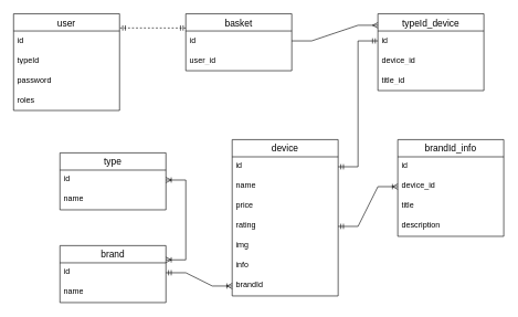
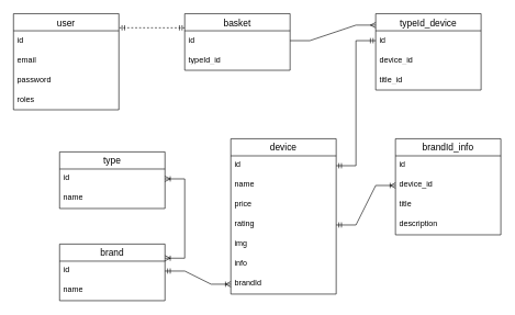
  <mxCell id="0" />
  <mxCell id="1" parent="0" />
  <mxCell id="2" value="user" style="swimlane;fontStyle=0;childLayout=stackLayout;horizontal=1;startSize=26;horizontalStack=0;resizeParent=1;resizeParentMax=0;resizeLast=0;collapsible=1;marginBottom=0;align=center;fontSize=14;" vertex="1" parent="1"><mxGeometry x="20" y="20" width="160" height="146" as="geometry"><mxRectangle x="40" y="250" width="70" height="30" as="alternateBounds" /></mxGeometry></mxCell>
  <mxCell id="3" value="id" style="text;strokeColor=none;fillColor=none;spacingLeft=4;spacingRight=4;overflow=hidden;rotatable=0;points=[[0,0.5],[1,0.5]];portConstraint=eastwest;fontSize=12;whiteSpace=wrap;html=1;" vertex="1" parent="2"><mxGeometry y="26" width="160" height="30" as="geometry" /></mxCell>
- <mxCell id="4" value="typeId&lt;br&gt;" style="text;strokeColor=none;fillColor=none;spacingLeft=4;spacingRight=4;overflow=hidden;rotatable=0;points=[[0,0.5],[1,0.5]];portConstraint=eastwest;fontSize=12;whiteSpace=wrap;html=1;" vertex="1" parent="2"><mxGeometry y="56" width="160" height="30" as="geometry" /></mxCell>
+ <mxCell id="4" value="email&lt;br&gt;" style="text;strokeColor=none;fillColor=none;spacingLeft=4;spacingRight=4;overflow=hidden;rotatable=0;points=[[0,0.5],[1,0.5]];portConstraint=eastwest;fontSize=12;whiteSpace=wrap;html=1;" vertex="1" parent="2"><mxGeometry y="56" width="160" height="30" as="geometry" /></mxCell>
  <mxCell id="5" value="password" style="text;strokeColor=none;fillColor=none;spacingLeft=4;spacingRight=4;overflow=hidden;rotatable=0;points=[[0,0.5],[1,0.5]];portConstraint=eastwest;fontSize=12;whiteSpace=wrap;html=1;" vertex="1" parent="2"><mxGeometry y="86" width="160" height="30" as="geometry" /></mxCell>
  <mxCell id="6" value="roles" style="text;strokeColor=none;fillColor=none;spacingLeft=4;spacingRight=4;overflow=hidden;rotatable=0;points=[[0,0.5],[1,0.5]];portConstraint=eastwest;fontSize=12;whiteSpace=wrap;html=1;" vertex="1" parent="2"><mxGeometry y="116" width="160" height="30" as="geometry" /></mxCell>
  <mxCell id="7" value="basket" style="swimlane;fontStyle=0;childLayout=stackLayout;horizontal=1;startSize=26;horizontalStack=0;resizeParent=1;resizeParentMax=0;resizeLast=0;collapsible=1;marginBottom=0;align=center;fontSize=14;" vertex="1" parent="1"><mxGeometry x="280" y="20" width="160" height="86" as="geometry" /></mxCell>
  <mxCell id="8" value="id" style="text;strokeColor=none;fillColor=none;spacingLeft=4;spacingRight=4;overflow=hidden;rotatable=0;points=[[0,0.5],[1,0.5]];portConstraint=eastwest;fontSize=12;whiteSpace=wrap;html=1;" vertex="1" parent="7"><mxGeometry y="26" width="160" height="30" as="geometry" /></mxCell>
- <mxCell id="9" value="user_id&lt;br&gt;" style="text;strokeColor=none;fillColor=none;spacingLeft=4;spacingRight=4;overflow=hidden;rotatable=0;points=[[0,0.5],[1,0.5]];portConstraint=eastwest;fontSize=12;whiteSpace=wrap;html=1;" vertex="1" parent="7"><mxGeometry y="56" width="160" height="30" as="geometry" /></mxCell>
+ <mxCell id="9" value="typeId_id&lt;br&gt;" style="text;strokeColor=none;fillColor=none;spacingLeft=4;spacingRight=4;overflow=hidden;rotatable=0;points=[[0,0.5],[1,0.5]];portConstraint=eastwest;fontSize=12;whiteSpace=wrap;html=1;" vertex="1" parent="7"><mxGeometry y="56" width="160" height="30" as="geometry" /></mxCell>
  <mxCell id="10" value="" style="edgeStyle=entityRelationEdgeStyle;fontSize=12;html=1;endArrow=ERmandOne;startArrow=ERmandOne;rounded=0;entryX=0;entryY=0.25;entryDx=0;entryDy=0;exitX=1.005;exitY=0.147;exitDx=0;exitDy=0;exitPerimeter=0;dashed=1;" edge="1" parent="1" source="2" target="7"><mxGeometry width="100" height="100" relative="1" as="geometry"><mxPoint x="190" y="40" as="sourcePoint" /><mxPoint x="290" y="-60" as="targetPoint" /></mxGeometry></mxCell>
  <mxCell id="11" value="device" style="swimlane;fontStyle=0;childLayout=stackLayout;horizontal=1;startSize=26;horizontalStack=0;resizeParent=1;resizeParentMax=0;resizeLast=0;collapsible=1;marginBottom=0;align=center;fontSize=14;" vertex="1" parent="1"><mxGeometry x="350" y="210" width="160" height="236" as="geometry" /></mxCell>
  <mxCell id="12" value="id" style="text;strokeColor=none;fillColor=none;spacingLeft=4;spacingRight=4;overflow=hidden;rotatable=0;points=[[0,0.5],[1,0.5]];portConstraint=eastwest;fontSize=12;whiteSpace=wrap;html=1;" vertex="1" parent="11"><mxGeometry y="26" width="160" height="30" as="geometry" /></mxCell>
  <mxCell id="13" value="name&lt;span style=&quot;white-space: pre;&quot;&gt;&#09;&lt;/span&gt;" style="text;strokeColor=none;fillColor=none;spacingLeft=4;spacingRight=4;overflow=hidden;rotatable=0;points=[[0,0.5],[1,0.5]];portConstraint=eastwest;fontSize=12;whiteSpace=wrap;html=1;" vertex="1" parent="11"><mxGeometry y="56" width="160" height="30" as="geometry" /></mxCell>
  <mxCell id="14" value="price&lt;br&gt;" style="text;strokeColor=none;fillColor=none;spacingLeft=4;spacingRight=4;overflow=hidden;rotatable=0;points=[[0,0.5],[1,0.5]];portConstraint=eastwest;fontSize=12;whiteSpace=wrap;html=1;" vertex="1" parent="11"><mxGeometry y="86" width="160" height="30" as="geometry" /></mxCell>
  <mxCell id="15" value="rating" style="text;strokeColor=none;fillColor=none;spacingLeft=4;spacingRight=4;overflow=hidden;rotatable=0;points=[[0,0.5],[1,0.5]];portConstraint=eastwest;fontSize=12;whiteSpace=wrap;html=1;" vertex="1" parent="11"><mxGeometry y="116" width="160" height="30" as="geometry" /></mxCell>
  <mxCell id="16" value="img&lt;br&gt;" style="text;strokeColor=none;fillColor=none;spacingLeft=4;spacingRight=4;overflow=hidden;rotatable=0;points=[[0,0.5],[1,0.5]];portConstraint=eastwest;fontSize=12;whiteSpace=wrap;html=1;" vertex="1" parent="11"><mxGeometry y="146" width="160" height="30" as="geometry" /></mxCell>
  <mxCell id="17" value="info" style="text;strokeColor=none;fillColor=none;spacingLeft=4;spacingRight=4;overflow=hidden;rotatable=0;points=[[0,0.5],[1,0.5]];portConstraint=eastwest;fontSize=12;whiteSpace=wrap;html=1;" vertex="1" parent="11"><mxGeometry y="176" width="160" height="30" as="geometry" /></mxCell>
  <mxCell id="18" value="brandId&lt;br&gt;" style="text;strokeColor=none;fillColor=none;spacingLeft=4;spacingRight=4;overflow=hidden;rotatable=0;points=[[0,0.5],[1,0.5]];portConstraint=eastwest;fontSize=12;whiteSpace=wrap;html=1;" vertex="1" parent="11"><mxGeometry y="206" width="160" height="30" as="geometry" /></mxCell>
  <mxCell id="19" value="brand" style="swimlane;fontStyle=0;childLayout=stackLayout;horizontal=1;startSize=26;horizontalStack=0;resizeParent=1;resizeParentMax=0;resizeLast=0;collapsible=1;marginBottom=0;align=center;fontSize=14;" vertex="1" parent="1"><mxGeometry x="90" y="370" width="160" height="86" as="geometry" /></mxCell>
  <mxCell id="20" value="id" style="text;strokeColor=none;fillColor=none;spacingLeft=4;spacingRight=4;overflow=hidden;rotatable=0;points=[[0,0.5],[1,0.5]];portConstraint=eastwest;fontSize=12;whiteSpace=wrap;html=1;" vertex="1" parent="19"><mxGeometry y="26" width="160" height="30" as="geometry" /></mxCell>
  <mxCell id="21" value="name" style="text;strokeColor=none;fillColor=none;spacingLeft=4;spacingRight=4;overflow=hidden;rotatable=0;points=[[0,0.5],[1,0.5]];portConstraint=eastwest;fontSize=12;whiteSpace=wrap;html=1;" vertex="1" parent="19"><mxGeometry y="56" width="160" height="30" as="geometry" /></mxCell>
  <mxCell id="22" value="type" style="swimlane;fontStyle=0;childLayout=stackLayout;horizontal=1;startSize=26;horizontalStack=0;resizeParent=1;resizeParentMax=0;resizeLast=0;collapsible=1;marginBottom=0;align=center;fontSize=14;" vertex="1" parent="1"><mxGeometry x="90" y="230" width="160" height="86" as="geometry" /></mxCell>
  <mxCell id="23" value="id" style="text;strokeColor=none;fillColor=none;spacingLeft=4;spacingRight=4;overflow=hidden;rotatable=0;points=[[0,0.5],[1,0.5]];portConstraint=eastwest;fontSize=12;whiteSpace=wrap;html=1;" vertex="1" parent="22"><mxGeometry y="26" width="160" height="30" as="geometry" /></mxCell>
  <mxCell id="24" value="name" style="text;strokeColor=none;fillColor=none;spacingLeft=4;spacingRight=4;overflow=hidden;rotatable=0;points=[[0,0.5],[1,0.5]];portConstraint=eastwest;fontSize=12;whiteSpace=wrap;html=1;" vertex="1" parent="22"><mxGeometry y="56" width="160" height="30" as="geometry" /></mxCell>
  <mxCell id="25" value="" style="edgeStyle=entityRelationEdgeStyle;fontSize=12;html=1;endArrow=ERoneToMany;startArrow=ERmandOne;rounded=0;exitX=1;exitY=0.5;exitDx=0;exitDy=0;entryX=0;entryY=0.5;entryDx=0;entryDy=0;" edge="1" parent="1" source="20" target="18"><mxGeometry width="100" height="100" relative="1" as="geometry"><mxPoint x="570" y="260" as="sourcePoint" /><mxPoint x="530" y="240" as="targetPoint" /></mxGeometry></mxCell>
  <mxCell id="26" value="" style="edgeStyle=entityRelationEdgeStyle;fontSize=12;html=1;endArrow=ERoneToMany;startArrow=ERoneToMany;rounded=0;exitX=1;exitY=0.5;exitDx=0;exitDy=0;entryX=1;entryY=0.25;entryDx=0;entryDy=0;" edge="1" parent="1" source="23" target="19"><mxGeometry width="100" height="100" relative="1" as="geometry"><mxPoint x="570" y="260" as="sourcePoint" /><mxPoint x="670" y="160" as="targetPoint" /></mxGeometry></mxCell>
  <mxCell id="27" value="brandId_info" style="swimlane;fontStyle=0;childLayout=stackLayout;horizontal=1;startSize=26;horizontalStack=0;resizeParent=1;resizeParentMax=0;resizeLast=0;collapsible=1;marginBottom=0;align=center;fontSize=14;" vertex="1" parent="1"><mxGeometry x="600" y="210" width="160" height="146" as="geometry" /></mxCell>
  <mxCell id="28" value="id" style="text;strokeColor=none;fillColor=none;spacingLeft=4;spacingRight=4;overflow=hidden;rotatable=0;points=[[0,0.5],[1,0.5]];portConstraint=eastwest;fontSize=12;whiteSpace=wrap;html=1;" vertex="1" parent="27"><mxGeometry y="26" width="160" height="30" as="geometry" /></mxCell>
  <mxCell id="29" value="device_id" style="text;strokeColor=none;fillColor=none;spacingLeft=4;spacingRight=4;overflow=hidden;rotatable=0;points=[[0,0.5],[1,0.5]];portConstraint=eastwest;fontSize=12;whiteSpace=wrap;html=1;" vertex="1" parent="27"><mxGeometry y="56" width="160" height="30" as="geometry" /></mxCell>
  <mxCell id="30" value="title&lt;br&gt;" style="text;strokeColor=none;fillColor=none;spacingLeft=4;spacingRight=4;overflow=hidden;rotatable=0;points=[[0,0.5],[1,0.5]];portConstraint=eastwest;fontSize=12;whiteSpace=wrap;html=1;" vertex="1" parent="27"><mxGeometry y="86" width="160" height="30" as="geometry" /></mxCell>
  <mxCell id="31" value="description" style="text;strokeColor=none;fillColor=none;spacingLeft=4;spacingRight=4;overflow=hidden;rotatable=0;points=[[0,0.5],[1,0.5]];portConstraint=eastwest;fontSize=12;whiteSpace=wrap;html=1;" vertex="1" parent="27"><mxGeometry y="116" width="160" height="30" as="geometry" /></mxCell>
  <mxCell id="32" value="" style="edgeStyle=entityRelationEdgeStyle;fontSize=12;html=1;endArrow=ERoneToMany;startArrow=ERmandOne;rounded=0;exitX=1;exitY=0.5;exitDx=0;exitDy=0;entryX=0;entryY=0.5;entryDx=0;entryDy=0;" edge="1" parent="1" source="15" target="29"><mxGeometry width="100" height="100" relative="1" as="geometry"><mxPoint x="570" y="260" as="sourcePoint" /><mxPoint x="670" y="160" as="targetPoint" /></mxGeometry></mxCell>
  <mxCell id="33" value="typeId_device" style="swimlane;fontStyle=0;childLayout=stackLayout;horizontal=1;startSize=26;horizontalStack=0;resizeParent=1;resizeParentMax=0;resizeLast=0;collapsible=1;marginBottom=0;align=center;fontSize=14;" vertex="1" parent="1"><mxGeometry x="570" y="20" width="160" height="116" as="geometry" /></mxCell>
  <mxCell id="34" value="id&lt;br&gt;" style="text;strokeColor=none;fillColor=none;spacingLeft=4;spacingRight=4;overflow=hidden;rotatable=0;points=[[0,0.5],[1,0.5]];portConstraint=eastwest;fontSize=12;whiteSpace=wrap;html=1;" vertex="1" parent="33"><mxGeometry y="26" width="160" height="30" as="geometry" /></mxCell>
  <mxCell id="35" value="device_id" style="text;strokeColor=none;fillColor=none;spacingLeft=4;spacingRight=4;overflow=hidden;rotatable=0;points=[[0,0.5],[1,0.5]];portConstraint=eastwest;fontSize=12;whiteSpace=wrap;html=1;" vertex="1" parent="33"><mxGeometry y="56" width="160" height="30" as="geometry" /></mxCell>
  <mxCell id="36" value="title_id" style="text;strokeColor=none;fillColor=none;spacingLeft=4;spacingRight=4;overflow=hidden;rotatable=0;points=[[0,0.5],[1,0.5]];portConstraint=eastwest;fontSize=12;whiteSpace=wrap;html=1;" vertex="1" parent="33"><mxGeometry y="86" width="160" height="30" as="geometry" /></mxCell>
  <mxCell id="37" value="" style="edgeStyle=entityRelationEdgeStyle;fontSize=12;html=1;endArrow=ERmany;rounded=0;exitX=1;exitY=0.5;exitDx=0;exitDy=0;entryX=0;entryY=0.15;entryDx=0;entryDy=0;entryPerimeter=0;" edge="1" parent="1" source="8" target="33"><mxGeometry width="100" height="100" relative="1" as="geometry"><mxPoint x="570" y="180" as="sourcePoint" /><mxPoint x="670" y="80" as="targetPoint" /></mxGeometry></mxCell>
  <mxCell id="38" value="" style="edgeStyle=entityRelationEdgeStyle;fontSize=12;html=1;endArrow=ERmandOne;startArrow=ERmandOne;rounded=0;exitX=1;exitY=0.5;exitDx=0;exitDy=0;entryX=0;entryY=0.5;entryDx=0;entryDy=0;" edge="1" parent="1" source="12" target="34"><mxGeometry width="100" height="100" relative="1" as="geometry"><mxPoint x="570" y="180" as="sourcePoint" /><mxPoint x="670" y="80" as="targetPoint" /></mxGeometry></mxCell>
